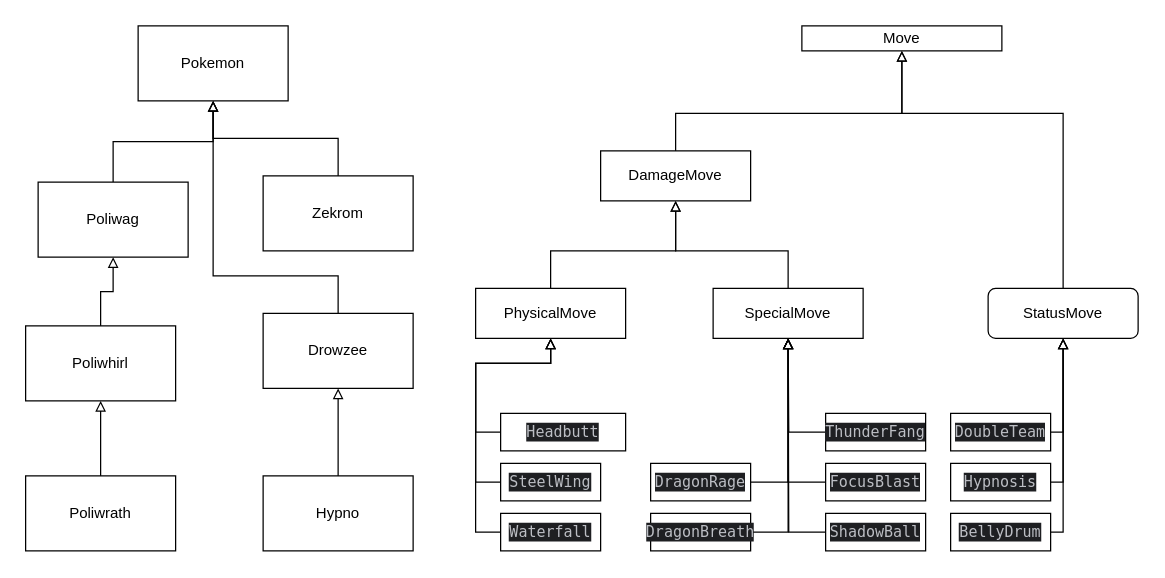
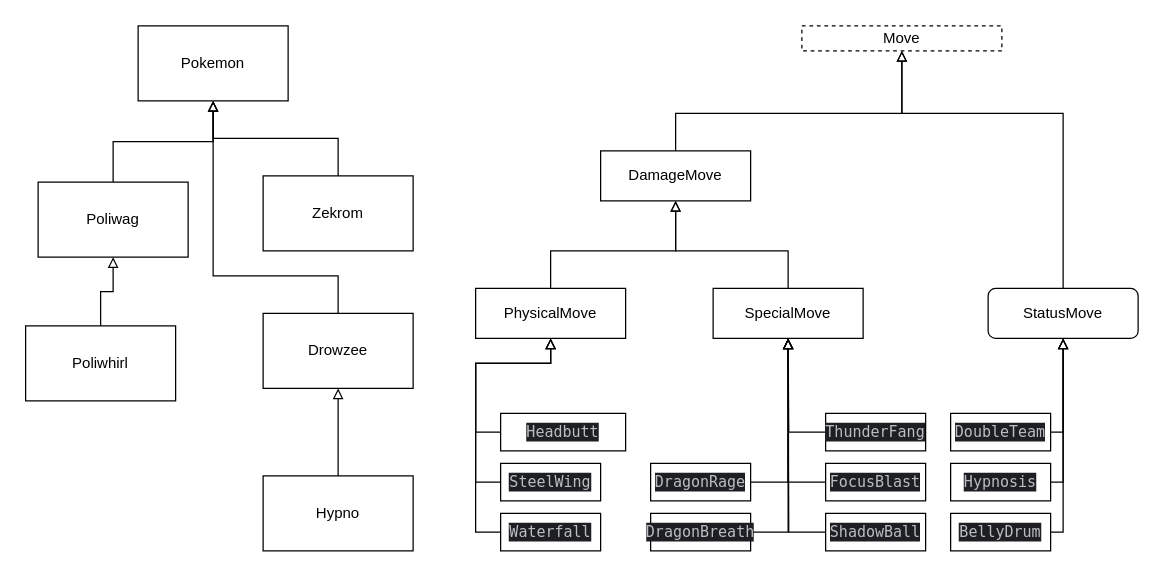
  <mxCell id="0" />
  <mxCell id="1" parent="0" />
- <mxCell id="2" style="edgeStyle=orthogonalEdgeStyle;rounded=0;orthogonalLoop=1;jettySize=auto;html=1;entryX=0.5;entryY=1;entryDx=0;entryDy=0;endArrow=block;endFill=0;" parent="1" source="3" target="5" edge="1"><mxGeometry relative="1" as="geometry"><Array as="points"><mxPoint x="80" y="356" /><mxPoint x="80" y="356" /></Array></mxGeometry></mxCell>
- <mxCell id="3" value="Poliwrath" style="rounded=0;whiteSpace=wrap;html=1;" parent="1" vertex="1"><mxGeometry x="20" y="380" width="120" height="60" as="geometry" /></mxCell>
  <mxCell id="4" style="edgeStyle=orthogonalEdgeStyle;rounded=0;orthogonalLoop=1;jettySize=auto;html=1;entryX=0.5;entryY=1;entryDx=0;entryDy=0;endArrow=block;endFill=0;" parent="1" source="5" target="7" edge="1"><mxGeometry relative="1" as="geometry"><mxPoint x="100" y="200" as="targetPoint" /></mxGeometry></mxCell>
  <mxCell id="5" value="Poliwhirl" style="rounded=0;whiteSpace=wrap;html=1;" parent="1" vertex="1"><mxGeometry x="20" y="260" width="120" height="60" as="geometry" /></mxCell>
  <mxCell id="6" style="edgeStyle=orthogonalEdgeStyle;rounded=0;orthogonalLoop=1;jettySize=auto;html=1;entryX=0.5;entryY=1;entryDx=0;entryDy=0;endArrow=block;endFill=0;" parent="1" source="7" target="14" edge="1"><mxGeometry relative="1" as="geometry" /></mxCell>
  <mxCell id="7" value="Poliwag" style="rounded=0;whiteSpace=wrap;html=1;" parent="1" vertex="1"><mxGeometry x="30" y="145" width="120" height="60" as="geometry" /></mxCell>
  <mxCell id="8" style="edgeStyle=orthogonalEdgeStyle;rounded=0;orthogonalLoop=1;jettySize=auto;html=1;entryX=0.5;entryY=1;entryDx=0;entryDy=0;endArrow=block;endFill=0;" parent="1" source="9" target="11" edge="1"><mxGeometry relative="1" as="geometry" /></mxCell>
  <mxCell id="9" value="Hypno" style="rounded=0;whiteSpace=wrap;html=1;" parent="1" vertex="1"><mxGeometry x="210" y="380" width="120" height="60" as="geometry" /></mxCell>
  <mxCell id="10" style="edgeStyle=orthogonalEdgeStyle;rounded=0;orthogonalLoop=1;jettySize=auto;html=1;entryX=0.5;entryY=1;entryDx=0;entryDy=0;endArrow=block;endFill=0;" parent="1" source="11" target="14" edge="1"><mxGeometry relative="1" as="geometry"><mxPoint x="170" y="110" as="targetPoint" /><Array as="points"><mxPoint x="270" y="220" /><mxPoint x="170" y="220" /></Array></mxGeometry></mxCell>
  <mxCell id="11" value="Drowzee" style="rounded=0;whiteSpace=wrap;html=1;" parent="1" vertex="1"><mxGeometry x="210" y="250" width="120" height="60" as="geometry" /></mxCell>
  <mxCell id="12" style="edgeStyle=orthogonalEdgeStyle;rounded=0;orthogonalLoop=1;jettySize=auto;html=1;entryX=0.5;entryY=1;entryDx=0;entryDy=0;endArrow=block;endFill=0;" parent="1" source="13" target="14" edge="1"><mxGeometry relative="1" as="geometry" /></mxCell>
  <mxCell id="13" value="Zekrom" style="rounded=0;whiteSpace=wrap;html=1;" parent="1" vertex="1"><mxGeometry x="210" y="140" width="120" height="60" as="geometry" /></mxCell>
  <mxCell id="14" value="Pokemon" style="rounded=0;whiteSpace=wrap;html=1;" parent="1" vertex="1"><mxGeometry x="110" y="20" width="120" height="60" as="geometry" /></mxCell>
  <mxCell id="15" style="edgeStyle=orthogonalEdgeStyle;rounded=0;orthogonalLoop=1;jettySize=auto;html=1;entryX=0.5;entryY=1;entryDx=0;entryDy=0;endArrow=block;endFill=0;" parent="1" source="16" target="18" edge="1"><mxGeometry relative="1" as="geometry"><Array as="points"><mxPoint x="380" y="425" /><mxPoint x="380" y="290" /><mxPoint x="440" y="290" /></Array></mxGeometry></mxCell>
  <mxCell id="16" value="&lt;div style=&quot;background-color:#1e1f22;color:#bcbec4&quot;&gt;&lt;pre style=&quot;font-family:'JetBrains Mono',monospace;font-size:9,8pt;&quot;&gt;Waterfall&lt;/pre&gt;&lt;/div&gt;" style="rounded=0;whiteSpace=wrap;html=1;" parent="1" vertex="1"><mxGeometry x="400" y="410" width="80" height="30" as="geometry" /></mxCell>
  <mxCell id="17" style="edgeStyle=orthogonalEdgeStyle;rounded=0;orthogonalLoop=1;jettySize=auto;html=1;entryX=0.5;entryY=1;entryDx=0;entryDy=0;endArrow=block;endFill=0;" parent="1" source="18" target="24" edge="1"><mxGeometry relative="1" as="geometry"><mxPoint x="540" y="160" as="targetPoint" /><Array as="points"><mxPoint x="440" y="200" /><mxPoint x="540" y="200" /></Array></mxGeometry></mxCell>
  <mxCell id="18" value="PhysicalMove" style="rounded=0;whiteSpace=wrap;html=1;" parent="1" vertex="1"><mxGeometry x="380" y="230" width="120" height="40" as="geometry" /></mxCell>
  <mxCell id="19" style="edgeStyle=orthogonalEdgeStyle;rounded=0;orthogonalLoop=1;jettySize=auto;html=1;entryX=0.5;entryY=1;entryDx=0;entryDy=0;endArrow=block;endFill=0;" parent="1" source="20" target="18" edge="1"><mxGeometry relative="1" as="geometry"><Array as="points"><mxPoint x="380" y="385" /><mxPoint x="380" y="290" /><mxPoint x="440" y="290" /></Array></mxGeometry></mxCell>
  <mxCell id="20" value="&lt;div style=&quot;background-color:#1e1f22;color:#bcbec4&quot;&gt;&lt;pre style=&quot;font-family:'JetBrains Mono',monospace;font-size:9,8pt;&quot;&gt;SteelWing&lt;/pre&gt;&lt;/div&gt;" style="rounded=0;whiteSpace=wrap;html=1;" parent="1" vertex="1"><mxGeometry x="400" y="370" width="80" height="30" as="geometry" /></mxCell>
  <mxCell id="21" style="edgeStyle=orthogonalEdgeStyle;rounded=0;orthogonalLoop=1;jettySize=auto;html=1;entryX=0.5;entryY=1;entryDx=0;entryDy=0;endArrow=block;endFill=0;" parent="1" source="22" target="18" edge="1"><mxGeometry relative="1" as="geometry"><Array as="points"><mxPoint x="380" y="345" /><mxPoint x="380" y="290" /><mxPoint x="440" y="290" /></Array></mxGeometry></mxCell>
  <mxCell id="22" value="&lt;div style=&quot;background-color:#1e1f22;color:#bcbec4&quot;&gt;&lt;pre style=&quot;font-family:'JetBrains Mono',monospace;font-size:9,8pt;&quot;&gt;Headbutt&lt;/pre&gt;&lt;/div&gt;" style="rounded=0;whiteSpace=wrap;html=1;" parent="1" vertex="1"><mxGeometry x="400" y="330" width="100" height="30" as="geometry" /></mxCell>
  <mxCell id="23" style="edgeStyle=orthogonalEdgeStyle;rounded=0;orthogonalLoop=1;jettySize=auto;html=1;entryX=0.5;entryY=1;entryDx=0;entryDy=0;endArrow=block;endFill=0;" parent="1" source="24" target="45" edge="1"><mxGeometry relative="1" as="geometry"><Array as="points"><mxPoint x="540" y="90" /><mxPoint x="721" y="90" /></Array></mxGeometry></mxCell>
  <mxCell id="24" value="DamageMove" style="rounded=0;whiteSpace=wrap;html=1;" parent="1" vertex="1"><mxGeometry x="480" y="120" width="120" height="40" as="geometry" /></mxCell>
  <mxCell id="25" style="edgeStyle=orthogonalEdgeStyle;rounded=0;orthogonalLoop=1;jettySize=auto;html=1;entryX=0.5;entryY=1;entryDx=0;entryDy=0;endArrow=block;endFill=0;" parent="1" source="26" target="24" edge="1"><mxGeometry relative="1" as="geometry"><Array as="points"><mxPoint x="630" y="200" /><mxPoint x="540" y="200" /></Array></mxGeometry></mxCell>
  <mxCell id="26" value="SpecialMove" style="rounded=0;whiteSpace=wrap;html=1;" parent="1" vertex="1"><mxGeometry x="570" y="230" width="120" height="40" as="geometry" /></mxCell>
  <mxCell id="27" style="edgeStyle=orthogonalEdgeStyle;rounded=0;orthogonalLoop=1;jettySize=auto;html=1;entryX=0.5;entryY=1;entryDx=0;entryDy=0;endArrow=block;endFill=0;" parent="1" source="28" target="26" edge="1"><mxGeometry relative="1" as="geometry"><Array as="points"><mxPoint x="630" y="425" /></Array></mxGeometry></mxCell>
  <mxCell id="28" value="&lt;div style=&quot;background-color:#1e1f22;color:#bcbec4&quot;&gt;&lt;pre style=&quot;font-family:'JetBrains Mono',monospace;font-size:9,8pt;&quot;&gt;DragonBreath&lt;/pre&gt;&lt;/div&gt;" style="rounded=0;whiteSpace=wrap;html=1;" parent="1" vertex="1"><mxGeometry x="520" y="410" width="80" height="30" as="geometry" /></mxCell>
  <mxCell id="29" style="edgeStyle=orthogonalEdgeStyle;rounded=0;orthogonalLoop=1;jettySize=auto;html=1;entryX=0.5;entryY=1;entryDx=0;entryDy=0;endArrow=block;endFill=0;" parent="1" source="30" target="26" edge="1"><mxGeometry relative="1" as="geometry"><Array as="points"><mxPoint x="630" y="385" /></Array></mxGeometry></mxCell>
  <mxCell id="30" value="&lt;div style=&quot;background-color:#1e1f22;color:#bcbec4&quot;&gt;&lt;pre style=&quot;font-family:'JetBrains Mono',monospace;font-size:9,8pt;&quot;&gt;DragonRage&lt;/pre&gt;&lt;/div&gt;" style="rounded=0;whiteSpace=wrap;html=1;" parent="1" vertex="1"><mxGeometry x="520" y="370" width="80" height="30" as="geometry" /></mxCell>
  <mxCell id="31" style="edgeStyle=orthogonalEdgeStyle;rounded=0;orthogonalLoop=1;jettySize=auto;html=1;entryX=0.5;entryY=1;entryDx=0;entryDy=0;endArrow=block;endFill=0;" parent="1" source="32" target="26" edge="1"><mxGeometry relative="1" as="geometry"><Array as="points"><mxPoint x="630" y="385" /></Array></mxGeometry></mxCell>
  <mxCell id="32" value="&lt;div style=&quot;background-color:#1e1f22;color:#bcbec4&quot;&gt;&lt;pre style=&quot;font-family:'JetBrains Mono',monospace;font-size:9,8pt;&quot;&gt;FocusBlast&lt;/pre&gt;&lt;/div&gt;" style="rounded=0;whiteSpace=wrap;html=1;" parent="1" vertex="1"><mxGeometry x="660" y="370" width="80" height="30" as="geometry" /></mxCell>
  <mxCell id="33" style="edgeStyle=orthogonalEdgeStyle;rounded=0;orthogonalLoop=1;jettySize=auto;html=1;endArrow=block;endFill=0;" parent="1" source="34" edge="1"><mxGeometry relative="1" as="geometry"><mxPoint x="630" y="270" as="targetPoint" /></mxGeometry></mxCell>
  <mxCell id="34" value="&lt;div style=&quot;background-color:#1e1f22;color:#bcbec4&quot;&gt;&lt;pre style=&quot;font-family:'JetBrains Mono',monospace;font-size:9,8pt;&quot;&gt;ShadowBall&lt;/pre&gt;&lt;/div&gt;" style="rounded=0;whiteSpace=wrap;html=1;" parent="1" vertex="1"><mxGeometry x="660" y="410" width="80" height="30" as="geometry" /></mxCell>
  <mxCell id="35" style="edgeStyle=orthogonalEdgeStyle;rounded=0;orthogonalLoop=1;jettySize=auto;html=1;endArrow=block;endFill=0;" parent="1" source="36" edge="1"><mxGeometry relative="1" as="geometry"><mxPoint x="630" y="270" as="targetPoint" /></mxGeometry></mxCell>
  <mxCell id="36" value="&lt;div style=&quot;background-color:#1e1f22;color:#bcbec4&quot;&gt;&lt;pre style=&quot;font-family:'JetBrains Mono',monospace;font-size:9,8pt;&quot;&gt;ThunderFang&lt;/pre&gt;&lt;/div&gt;" style="rounded=0;whiteSpace=wrap;html=1;" parent="1" vertex="1"><mxGeometry x="660" y="330" width="80" height="30" as="geometry" /></mxCell>
  <mxCell id="37" style="edgeStyle=orthogonalEdgeStyle;rounded=0;orthogonalLoop=1;jettySize=auto;html=1;entryX=0.5;entryY=1;entryDx=0;entryDy=0;endArrow=block;endFill=0;" parent="1" source="38" target="45" edge="1"><mxGeometry relative="1" as="geometry"><Array as="points"><mxPoint x="850" y="90" /><mxPoint x="721" y="90" /></Array></mxGeometry></mxCell>
  <mxCell id="38" value="StatusMove" style="whiteSpace=wrap;html=1;rounded=1;" parent="1" vertex="1"><mxGeometry x="790" y="230" width="120" height="40" as="geometry" /></mxCell>
  <mxCell id="39" style="edgeStyle=orthogonalEdgeStyle;rounded=0;orthogonalLoop=1;jettySize=auto;html=1;entryX=0.5;entryY=1;entryDx=0;entryDy=0;endArrow=block;endFill=0;" parent="1" source="40" target="38" edge="1"><mxGeometry relative="1" as="geometry"><mxPoint x="850" y="280" as="targetPoint" /><Array as="points"><mxPoint x="850" y="385" /></Array></mxGeometry></mxCell>
  <mxCell id="40" value="&lt;div style=&quot;background-color:#1e1f22;color:#bcbec4&quot;&gt;&lt;pre style=&quot;font-family:'JetBrains Mono',monospace;font-size:9,8pt;&quot;&gt;Hypnosis&lt;/pre&gt;&lt;/div&gt;" style="rounded=0;whiteSpace=wrap;html=1;" parent="1" vertex="1"><mxGeometry x="760" y="370" width="80" height="30" as="geometry" /></mxCell>
  <mxCell id="41" style="edgeStyle=orthogonalEdgeStyle;rounded=0;orthogonalLoop=1;jettySize=auto;html=1;entryX=0.5;entryY=1;entryDx=0;entryDy=0;endArrow=block;endFill=0;" parent="1" source="42" target="38" edge="1"><mxGeometry relative="1" as="geometry"><mxPoint x="870" y="290" as="targetPoint" /><Array as="points"><mxPoint x="850" y="345" /></Array></mxGeometry></mxCell>
  <mxCell id="42" value="&lt;div style=&quot;background-color:#1e1f22;color:#bcbec4&quot;&gt;&lt;pre style=&quot;font-family:'JetBrains Mono',monospace;font-size:9,8pt;&quot;&gt;DoubleTeam&lt;/pre&gt;&lt;/div&gt;" style="rounded=0;whiteSpace=wrap;html=1;" parent="1" vertex="1"><mxGeometry x="760" y="330" width="80" height="30" as="geometry" /></mxCell>
  <mxCell id="43" style="edgeStyle=orthogonalEdgeStyle;rounded=0;orthogonalLoop=1;jettySize=auto;html=1;entryX=0.5;entryY=1;entryDx=0;entryDy=0;endArrow=block;endFill=0;" parent="1" source="44" target="38" edge="1"><mxGeometry relative="1" as="geometry"><Array as="points"><mxPoint x="850" y="425" /></Array></mxGeometry></mxCell>
  <mxCell id="44" value="&lt;div style=&quot;background-color:#1e1f22;color:#bcbec4&quot;&gt;&lt;pre style=&quot;font-family:'JetBrains Mono',monospace;font-size:9,8pt;&quot;&gt;BellyDrum&lt;/pre&gt;&lt;/div&gt;" style="rounded=0;whiteSpace=wrap;html=1;" parent="1" vertex="1"><mxGeometry x="760" y="410" width="80" height="30" as="geometry" /></mxCell>
- <mxCell id="45" value="Move&lt;br&gt;" style="rounded=0;whiteSpace=wrap;html=1;" parent="1" vertex="1"><mxGeometry x="641" y="20" width="160" height="20" as="geometry" /></mxCell>
+ <mxCell id="45" value="Move&lt;br&gt;" style="rounded=0;whiteSpace=wrap;html=1;dashed=1;" parent="1" vertex="1"><mxGeometry x="641" y="20" width="160" height="20" as="geometry" /></mxCell>
